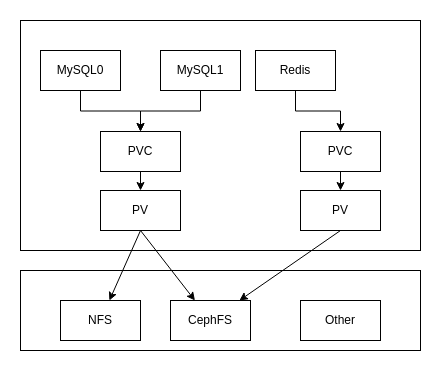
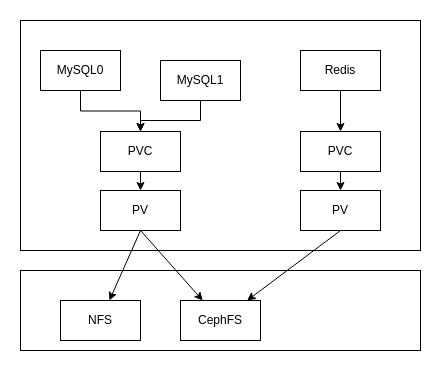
  <mxCell id="0" />
  <mxCell id="1" parent="0" />
  <mxCell id="2" value="" style="rounded=0;whiteSpace=wrap;html=1;" vertex="1" parent="1"><mxGeometry x="20" y="20" width="400" height="230" as="geometry" /></mxCell>
  <mxCell id="3" value="" style="rounded=0;whiteSpace=wrap;html=1;" vertex="1" parent="1"><mxGeometry x="20" y="270" width="400" height="80" as="geometry" /></mxCell>
  <mxCell id="4" style="edgeStyle=orthogonalEdgeStyle;rounded=0;orthogonalLoop=1;jettySize=auto;html=1;" edge="1" parent="1" source="5" target="9"><mxGeometry relative="1" as="geometry" /></mxCell>
  <mxCell id="5" value="MySQL0" style="rounded=0;whiteSpace=wrap;html=1;" vertex="1" parent="1"><mxGeometry x="40" y="50" width="80" height="40" as="geometry" /></mxCell>
  <mxCell id="6" style="rounded=0;orthogonalLoop=1;jettySize=auto;html=1;exitX=0.5;exitY=1;exitDx=0;exitDy=0;" edge="1" parent="1" source="20" target="17"><mxGeometry relative="1" as="geometry" /></mxCell>
  <mxCell id="7" style="rounded=0;orthogonalLoop=1;jettySize=auto;html=1;exitX=0.5;exitY=1;exitDx=0;exitDy=0;" edge="1" parent="1" source="20" target="18"><mxGeometry relative="1" as="geometry" /></mxCell>
  <mxCell id="8" style="edgeStyle=orthogonalEdgeStyle;rounded=0;orthogonalLoop=1;jettySize=auto;html=1;exitX=0.5;exitY=1;exitDx=0;exitDy=0;entryX=0.5;entryY=0;entryDx=0;entryDy=0;" edge="1" parent="1" source="9" target="20"><mxGeometry relative="1" as="geometry" /></mxCell>
  <mxCell id="9" value="PVC" style="rounded=0;whiteSpace=wrap;html=1;" vertex="1" parent="1"><mxGeometry x="100" y="131" width="80" height="40" as="geometry" /></mxCell>
  <mxCell id="10" style="edgeStyle=orthogonalEdgeStyle;rounded=0;orthogonalLoop=1;jettySize=auto;html=1;exitX=0.5;exitY=1;exitDx=0;exitDy=0;entryX=0.5;entryY=0;entryDx=0;entryDy=0;" edge="1" parent="1" source="11" target="9"><mxGeometry relative="1" as="geometry" /></mxCell>
- <mxCell id="11" value="MySQL1" style="rounded=0;whiteSpace=wrap;html=1;" vertex="1" parent="1"><mxGeometry x="160" y="50" width="80" height="40" as="geometry" /></mxCell>
+ <mxCell id="11" value="MySQL1" style="rounded=0;whiteSpace=wrap;html=1;" vertex="1" parent="1"><mxGeometry x="160" y="60" width="80" height="40" as="geometry" /></mxCell>
  <mxCell id="12" value="" style="edgeStyle=orthogonalEdgeStyle;rounded=0;orthogonalLoop=1;jettySize=auto;html=1;" edge="1" parent="1" source="13" target="16"><mxGeometry relative="1" as="geometry" /></mxCell>
- <mxCell id="13" value="Redis" style="rounded=0;whiteSpace=wrap;html=1;" vertex="1" parent="1"><mxGeometry x="255" y="50" width="80" height="40" as="geometry" /></mxCell>
+ <mxCell id="13" value="Redis" style="rounded=0;whiteSpace=wrap;html=1;" vertex="1" parent="1"><mxGeometry x="300" y="50" width="80" height="40" as="geometry" /></mxCell>
  <mxCell id="14" style="rounded=0;orthogonalLoop=1;jettySize=auto;html=1;exitX=0.5;exitY=1;exitDx=0;exitDy=0;" edge="1" parent="1" source="21" target="18"><mxGeometry relative="1" as="geometry" /></mxCell>
  <mxCell id="15" style="edgeStyle=orthogonalEdgeStyle;rounded=0;orthogonalLoop=1;jettySize=auto;html=1;exitX=0.5;exitY=1;exitDx=0;exitDy=0;entryX=0.5;entryY=0;entryDx=0;entryDy=0;" edge="1" parent="1" source="16" target="21"><mxGeometry relative="1" as="geometry" /></mxCell>
  <mxCell id="16" value="PVC" style="rounded=0;whiteSpace=wrap;html=1;" vertex="1" parent="1"><mxGeometry x="300" y="131" width="80" height="40" as="geometry" /></mxCell>
  <mxCell id="17" value="NFS" style="rounded=0;whiteSpace=wrap;html=1;" vertex="1" parent="1"><mxGeometry x="60" y="300" width="80" height="40" as="geometry" /></mxCell>
- <mxCell id="18" value="CephFS" style="rounded=0;whiteSpace=wrap;html=1;" vertex="1" parent="1"><mxGeometry x="170" y="300" width="80" height="40" as="geometry" /></mxCell>
- <mxCell id="19" value="Other" style="rounded=0;whiteSpace=wrap;html=1;" vertex="1" parent="1"><mxGeometry x="300" y="300" width="80" height="40" as="geometry" /></mxCell>
+ <mxCell id="18" value="CephFS" style="rounded=0;whiteSpace=wrap;html=1;" vertex="1" parent="1"><mxGeometry x="180" y="300" width="80" height="40" as="geometry" /></mxCell>
  <mxCell id="20" value="PV" style="rounded=0;whiteSpace=wrap;html=1;" vertex="1" parent="1"><mxGeometry x="100" y="190" width="80" height="40" as="geometry" /></mxCell>
  <mxCell id="21" value="PV" style="rounded=0;whiteSpace=wrap;html=1;" vertex="1" parent="1"><mxGeometry x="300" y="190" width="80" height="40" as="geometry" /></mxCell>
